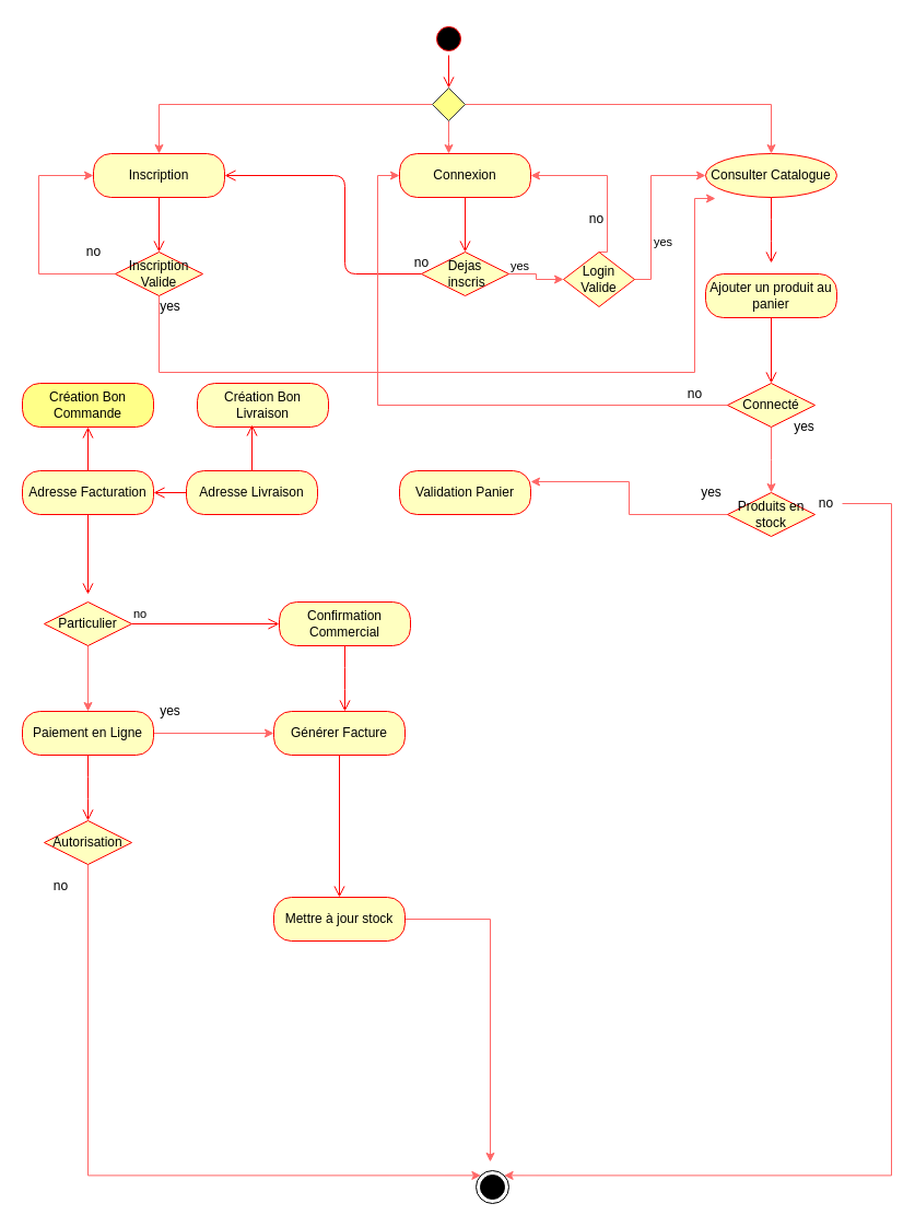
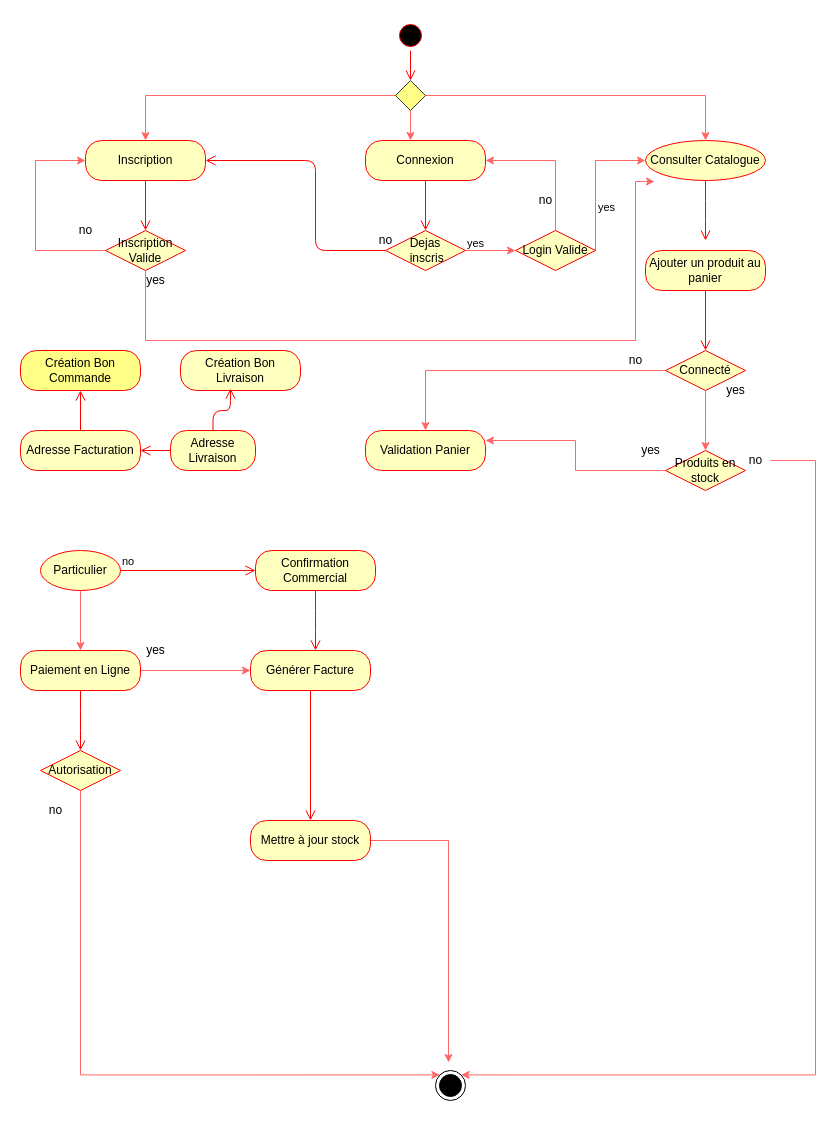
  <mxCell id="0" />
  <mxCell id="1" parent="0" />
  <mxCell id="2" value="" style="ellipse;html=1;shape=startState;fillColor=#000000;strokeColor=#ff0000;" vertex="1" parent="1"><mxGeometry x="395" width="30" height="30" as="geometry" y="20" /></mxCell>
  <mxCell id="3" value="" style="edgeStyle=orthogonalEdgeStyle;html=1;verticalAlign=bottom;endArrow=open;endSize=8;strokeColor=#ff0000;" edge="1" parent="1"><mxGeometry relative="1" as="geometry"><mxPoint x="385" y="150" as="targetPoint" /><mxPoint x="385" y="150" as="sourcePoint" /></mxGeometry></mxCell>
  <mxCell id="4" value="" style="edgeStyle=orthogonalEdgeStyle;html=1;verticalAlign=bottom;endArrow=open;endSize=8;strokeColor=#ff0000;entryX=0.5;entryY=0;entryDx=0;entryDy=0;" edge="1" parent="1" source="2" target="17"><mxGeometry relative="1" as="geometry"><mxPoint x="385" y="80" as="targetPoint" /><mxPoint x="385" y="50" as="sourcePoint" /></mxGeometry></mxCell>
  <mxCell id="5" value="" style="edgeStyle=orthogonalEdgeStyle;rounded=0;orthogonalLoop=1;jettySize=auto;html=1;strokeColor=#FF6666;" edge="1" parent="1" source="6" target="22"><mxGeometry relative="1" as="geometry" /></mxCell>
  <mxCell id="6" value="Dejas&lt;br&gt;&amp;nbsp;inscris" style="rhombus;whiteSpace=wrap;html=1;fillColor=#ffffc0;strokeColor=#ff0000;" vertex="1" parent="1"><mxGeometry x="385" y="230" width="80" height="40" as="geometry" /></mxCell>
  <mxCell id="7" value="yes" style="edgeStyle=orthogonalEdgeStyle;html=1;align=left;verticalAlign=top;endArrow=open;endSize=8;strokeColor=#ff0000;entryX=1;entryY=0.5;entryDx=0;entryDy=0;" edge="1" source="6" parent="1" target="12"><mxGeometry x="-1" y="-82" relative="1" as="geometry"><mxPoint x="295" y="150" as="targetPoint" /><Array as="points"><mxPoint x="315" y="250" /><mxPoint x="315" y="160" /></Array><mxPoint x="80" y="62" as="offset" /></mxGeometry></mxCell>
  <mxCell id="8" value="Connexion" style="rounded=1;whiteSpace=wrap;html=1;arcSize=40;fontColor=#000000;fillColor=#ffffc0;strokeColor=#ff0000;" vertex="1" parent="1"><mxGeometry x="365" y="140" width="120" height="40" as="geometry" /></mxCell>
  <mxCell id="9" value="" style="edgeStyle=orthogonalEdgeStyle;html=1;verticalAlign=bottom;endArrow=open;endSize=8;strokeColor=#ff0000;entryX=0.5;entryY=0;entryDx=0;entryDy=0;" edge="1" source="8" parent="1" target="6"><mxGeometry relative="1" as="geometry"><mxPoint x="425" y="210" as="targetPoint" /></mxGeometry></mxCell>
  <mxCell id="10" value="Consulter Catalogue" style="ellipse;whiteSpace=wrap;html=1;arcSize=40;fontColor=#000000;fillColor=#ffffc0;strokeColor=#ff0000;" vertex="1" parent="1"><mxGeometry x="645" y="140" width="120" height="40" as="geometry" /></mxCell>
  <mxCell id="11" value="" style="edgeStyle=orthogonalEdgeStyle;html=1;verticalAlign=bottom;endArrow=open;endSize=8;strokeColor=#ff0000;" edge="1" source="10" parent="1"><mxGeometry relative="1" as="geometry"><mxPoint x="705" y="240" as="targetPoint" /></mxGeometry></mxCell>
  <mxCell id="12" value="Inscription" style="rounded=1;whiteSpace=wrap;html=1;arcSize=40;fontColor=#000000;fillColor=#ffffc0;strokeColor=#ff0000;" vertex="1" parent="1"><mxGeometry x="85" y="140" width="120" height="40" as="geometry" /></mxCell>
  <mxCell id="13" value="" style="edgeStyle=orthogonalEdgeStyle;html=1;verticalAlign=bottom;endArrow=open;endSize=8;strokeColor=#ff0000;" edge="1" source="12" parent="1" target="26"><mxGeometry relative="1" as="geometry"><mxPoint x="145" y="250" as="targetPoint" /></mxGeometry></mxCell>
  <mxCell id="14" style="edgeStyle=orthogonalEdgeStyle;rounded=0;orthogonalLoop=1;jettySize=auto;html=1;entryX=0.5;entryY=0;entryDx=0;entryDy=0;strokeColor=#FF6666;" edge="1" parent="1" source="17" target="12"><mxGeometry relative="1" as="geometry" /></mxCell>
  <mxCell id="15" style="edgeStyle=orthogonalEdgeStyle;rounded=0;orthogonalLoop=1;jettySize=auto;html=1;entryX=0.5;entryY=0;entryDx=0;entryDy=0;strokeColor=#FF6666;" edge="1" parent="1" source="17" target="10"><mxGeometry relative="1" as="geometry" /></mxCell>
  <mxCell id="16" style="edgeStyle=orthogonalEdgeStyle;rounded=0;orthogonalLoop=1;jettySize=auto;html=1;strokeColor=#FF6666;" edge="1" parent="1" source="17"><mxGeometry relative="1" as="geometry"><mxPoint x="410" y="140" as="targetPoint" /></mxGeometry></mxCell>
  <mxCell id="17" value="" style="rhombus;fillColor=#ffff88;strokeColor=#36393d;" vertex="1" parent="1"><mxGeometry x="395" y="80" width="30" height="30" as="geometry" /></mxCell>
  <mxCell id="18" value="no" style="text;html=1;align=center;verticalAlign=middle;resizable=0;points=[];autosize=1;" vertex="1" parent="1"><mxGeometry x="370" y="230" width="30" height="20" as="geometry" /></mxCell>
  <mxCell id="19" style="edgeStyle=orthogonalEdgeStyle;rounded=0;orthogonalLoop=1;jettySize=auto;html=1;strokeColor=#FF6666;entryX=0;entryY=0.5;entryDx=0;entryDy=0;" edge="1" parent="1" source="22" target="10"><mxGeometry relative="1" as="geometry"><mxPoint x="615" y="160" as="targetPoint" /><Array as="points"><mxPoint x="595" y="160" /></Array></mxGeometry></mxCell>
  <mxCell id="20" value="yes" style="edgeLabel;html=1;align=center;verticalAlign=middle;resizable=0;points=[];" vertex="1" connectable="0" parent="19"><mxGeometry x="-0.371" y="-10" relative="1" as="geometry"><mxPoint as="offset" /></mxGeometry></mxCell>
  <mxCell id="21" style="edgeStyle=orthogonalEdgeStyle;rounded=0;orthogonalLoop=1;jettySize=auto;html=1;strokeColor=#FF6666;entryX=1;entryY=0.5;entryDx=0;entryDy=0;exitX=0.5;exitY=0;exitDx=0;exitDy=0;" edge="1" parent="1" source="22" target="8"><mxGeometry relative="1" as="geometry"><mxPoint x="555" y="150" as="targetPoint" /><Array as="points"><mxPoint x="555" y="160" /></Array></mxGeometry></mxCell>
- <mxCell id="22" value="Login Valide" style="rhombus;whiteSpace=wrap;html=1;fillColor=#ffffc0;strokeColor=#ff0000;" vertex="1" parent="1"><mxGeometry x="515" y="230" width="65" height="50" as="geometry" /></mxCell>
+ <mxCell id="22" value="Login Valide" style="rhombus;whiteSpace=wrap;html=1;fillColor=#ffffc0;strokeColor=#ff0000;" vertex="1" parent="1"><mxGeometry x="515" y="230" width="80" height="40" as="geometry" /></mxCell>
  <mxCell id="23" value="no" style="text;html=1;align=center;verticalAlign=middle;resizable=0;points=[];autosize=1;" vertex="1" parent="1"><mxGeometry x="530" y="190" width="30" height="20" as="geometry" /></mxCell>
  <mxCell id="24" style="edgeStyle=orthogonalEdgeStyle;rounded=0;orthogonalLoop=1;jettySize=auto;html=1;strokeColor=#FF6666;entryX=0.075;entryY=1.025;entryDx=0;entryDy=0;entryPerimeter=0;exitX=0.5;exitY=1;exitDx=0;exitDy=0;" edge="1" parent="1" source="26" target="10"><mxGeometry relative="1" as="geometry"><mxPoint x="145" y="340" as="targetPoint" /><Array as="points"><mxPoint x="145" y="340" /><mxPoint x="635" y="340" /><mxPoint x="635" y="181" /></Array></mxGeometry></mxCell>
  <mxCell id="25" style="edgeStyle=orthogonalEdgeStyle;rounded=0;orthogonalLoop=1;jettySize=auto;html=1;strokeColor=#FF6666;entryX=0;entryY=0.5;entryDx=0;entryDy=0;" edge="1" parent="1" source="26" target="12"><mxGeometry relative="1" as="geometry"><mxPoint x="35" y="160" as="targetPoint" /><Array as="points"><mxPoint x="35" y="250" /><mxPoint x="35" y="160" /></Array></mxGeometry></mxCell>
  <mxCell id="26" value="Inscription Valide" style="rhombus;whiteSpace=wrap;html=1;fillColor=#ffffc0;strokeColor=#ff0000;" vertex="1" parent="1"><mxGeometry x="105" y="230" width="80" height="40" as="geometry" /></mxCell>
  <mxCell id="27" value="yes" style="text;html=1;align=center;verticalAlign=middle;resizable=0;points=[];autosize=1;" vertex="1" parent="1"><mxGeometry x="140" y="270" width="30" height="20" as="geometry" /></mxCell>
  <mxCell id="28" value="no" style="text;html=1;align=center;verticalAlign=middle;resizable=0;points=[];autosize=1;" vertex="1" parent="1"><mxGeometry x="70" y="220" width="30" height="20" as="geometry" /></mxCell>
  <mxCell id="29" value="Ajouter un produit au panier" style="rounded=1;whiteSpace=wrap;html=1;arcSize=40;fontColor=#000000;fillColor=#ffffc0;strokeColor=#ff0000;" vertex="1" parent="1"><mxGeometry x="645" y="250" width="120" height="40" as="geometry" /></mxCell>
  <mxCell id="30" value="" style="edgeStyle=orthogonalEdgeStyle;html=1;verticalAlign=bottom;endArrow=open;endSize=8;strokeColor=#ff0000;" edge="1" source="29" parent="1" target="33"><mxGeometry relative="1" as="geometry"><mxPoint x="705" y="370" as="targetPoint" /></mxGeometry></mxCell>
- <mxCell id="31" style="edgeStyle=orthogonalEdgeStyle;rounded=0;orthogonalLoop=1;jettySize=auto;html=1;entryX=0;entryY=0.5;entryDx=0;entryDy=0;strokeColor=#FF6666;" edge="1" parent="1" source="33" target="8"><mxGeometry relative="1" as="geometry" /></mxCell>
+ <mxCell id="31" style="edgeStyle=orthogonalEdgeStyle;rounded=0;orthogonalLoop=1;jettySize=auto;html=1;strokeColor=#FF6666;" edge="1" parent="1" source="33" target="42"><mxGeometry relative="1" as="geometry" /></mxCell>
  <mxCell id="32" style="edgeStyle=orthogonalEdgeStyle;rounded=0;orthogonalLoop=1;jettySize=auto;html=1;strokeColor=#FF6666;" edge="1" parent="1" source="33"><mxGeometry relative="1" as="geometry"><mxPoint x="705" y="450" as="targetPoint" /></mxGeometry></mxCell>
  <mxCell id="33" value="Connecté" style="rhombus;whiteSpace=wrap;html=1;fillColor=#ffffc0;strokeColor=#ff0000;" vertex="1" parent="1"><mxGeometry x="665" y="350" width="80" height="40" as="geometry" /></mxCell>
  <mxCell id="34" value="no" style="text;html=1;align=center;verticalAlign=middle;resizable=0;points=[];autosize=1;" vertex="1" parent="1"><mxGeometry x="620" y="350" width="30" height="20" as="geometry" /></mxCell>
  <mxCell id="35" value="yes" style="text;html=1;align=center;verticalAlign=middle;resizable=0;points=[];autosize=1;" vertex="1" parent="1"><mxGeometry x="720" y="380" width="30" height="20" as="geometry" /></mxCell>
  <mxCell id="36" style="edgeStyle=orthogonalEdgeStyle;rounded=0;orthogonalLoop=1;jettySize=auto;html=1;entryX=1;entryY=0.25;entryDx=0;entryDy=0;strokeColor=#FF6666;" edge="1" parent="1" source="37" target="42"><mxGeometry relative="1" as="geometry" /></mxCell>
  <mxCell id="37" value="Produits en stock" style="rhombus;whiteSpace=wrap;html=1;fillColor=#ffffc0;strokeColor=#ff0000;" vertex="1" parent="1"><mxGeometry x="665" y="450" width="80" height="40" as="geometry" /></mxCell>
  <mxCell id="38" value="" style="ellipse;html=1;shape=endState;fillColor=#000000;strokeColor=#000000;" vertex="1" parent="1"><mxGeometry x="435" y="1070" width="30" height="30" as="geometry" /></mxCell>
  <mxCell id="39" style="edgeStyle=orthogonalEdgeStyle;rounded=0;orthogonalLoop=1;jettySize=auto;html=1;strokeColor=#FF6666;entryX=1;entryY=0;entryDx=0;entryDy=0;" edge="1" parent="1" source="40" target="38"><mxGeometry relative="1" as="geometry"><mxPoint x="805" y="1070" as="targetPoint" /><Array as="points"><mxPoint x="815" y="460" /><mxPoint x="815" y="1074" /></Array></mxGeometry></mxCell>
  <mxCell id="40" value="no" style="text;html=1;align=center;verticalAlign=middle;resizable=0;points=[];autosize=1;" vertex="1" parent="1"><mxGeometry x="740" y="450" width="30" height="20" as="geometry" /></mxCell>
  <mxCell id="41" value="yes" style="text;html=1;align=center;verticalAlign=middle;resizable=0;points=[];autosize=1;" vertex="1" parent="1"><mxGeometry x="635" y="440" width="30" height="20" as="geometry" /></mxCell>
  <mxCell id="42" value="Validation Panier" style="rounded=1;whiteSpace=wrap;html=1;arcSize=40;fontColor=#000000;fillColor=#ffffc0;strokeColor=#ff0000;" vertex="1" parent="1"><mxGeometry x="365" y="430" width="120" height="40" as="geometry" /></mxCell>
- <mxCell id="43" value="Adresse Livraison" style="rounded=1;whiteSpace=wrap;html=1;arcSize=40;fontColor=#000000;fillColor=#ffffc0;strokeColor=#ff0000;" vertex="1" parent="1"><mxGeometry x="170" y="430" width="120" height="40" as="geometry" /></mxCell>
+ <mxCell id="43" value="Adresse Livraison" style="rounded=1;whiteSpace=wrap;html=1;arcSize=40;fontColor=#000000;fillColor=#ffffc0;strokeColor=#ff0000;" vertex="1" parent="1"><mxGeometry x="170" y="430" width="85" height="40" as="geometry" /></mxCell>
  <mxCell id="44" value="" style="edgeStyle=orthogonalEdgeStyle;html=1;verticalAlign=bottom;endArrow=open;endSize=8;strokeColor=#ff0000;entryX=1;entryY=0.5;entryDx=0;entryDy=0;" edge="1" source="43" parent="1" target="45"><mxGeometry relative="1" as="geometry"><mxPoint x="230" y="530" as="targetPoint" /></mxGeometry></mxCell>
  <mxCell id="45" value="Adresse Facturation" style="rounded=1;whiteSpace=wrap;html=1;arcSize=40;fontColor=#000000;fillColor=#ffffc0;strokeColor=#ff0000;" vertex="1" parent="1"><mxGeometry x="20" y="430" width="120" height="40" as="geometry" /></mxCell>
- <mxCell id="46" value="" style="edgeStyle=orthogonalEdgeStyle;html=1;verticalAlign=bottom;endArrow=open;endSize=8;strokeColor=#ff0000;entryX=0.5;entryY=-0.175;entryDx=0;entryDy=0;entryPerimeter=0;" edge="1" source="45" parent="1" target="48"><mxGeometry relative="1" as="geometry"><mxPoint x="80" y="530" as="targetPoint" /></mxGeometry></mxCell>
  <mxCell id="47" style="edgeStyle=orthogonalEdgeStyle;rounded=0;orthogonalLoop=1;jettySize=auto;html=1;entryX=0.5;entryY=0;entryDx=0;entryDy=0;strokeColor=#FF6666;" edge="1" parent="1" source="48" target="53"><mxGeometry relative="1" as="geometry" /></mxCell>
- <mxCell id="48" value="Particulier" style="rhombus;whiteSpace=wrap;html=1;fillColor=#ffffc0;strokeColor=#ff0000;" vertex="1" parent="1"><mxGeometry x="40" y="550" width="80" height="40" as="geometry" /></mxCell>
+ <mxCell id="48" value="Particulier" style="ellipse;whiteSpace=wrap;html=1;fillColor=#ffffc0;strokeColor=#ff0000;" vertex="1" parent="1"><mxGeometry x="40" y="550" width="80" height="40" as="geometry" /></mxCell>
  <mxCell id="49" value="no" style="edgeStyle=orthogonalEdgeStyle;html=1;align=left;verticalAlign=bottom;endArrow=open;endSize=8;strokeColor=#ff0000;" edge="1" source="48" parent="1"><mxGeometry x="-1" relative="1" as="geometry"><mxPoint x="255" y="570" as="targetPoint" /></mxGeometry></mxCell>
  <mxCell id="50" value="Confirmation Commercial" style="rounded=1;whiteSpace=wrap;html=1;arcSize=40;fontColor=#000000;fillColor=#ffffc0;strokeColor=#ff0000;" vertex="1" parent="1"><mxGeometry x="255" y="550" width="120" height="40" as="geometry" /></mxCell>
  <mxCell id="51" value="" style="edgeStyle=orthogonalEdgeStyle;html=1;verticalAlign=bottom;endArrow=open;endSize=8;strokeColor=#ff0000;" edge="1" source="50" parent="1"><mxGeometry relative="1" as="geometry"><mxPoint x="315" y="650" as="targetPoint" /></mxGeometry></mxCell>
  <mxCell id="52" style="edgeStyle=orthogonalEdgeStyle;rounded=0;orthogonalLoop=1;jettySize=auto;html=1;entryX=0;entryY=0.5;entryDx=0;entryDy=0;strokeColor=#FF6666;" edge="1" parent="1" source="53" target="58"><mxGeometry relative="1" as="geometry" /></mxCell>
  <mxCell id="53" value="Paiement en Ligne" style="rounded=1;whiteSpace=wrap;html=1;arcSize=40;fontColor=#000000;fillColor=#ffffc0;strokeColor=#ff0000;" vertex="1" parent="1"><mxGeometry x="20" y="650" width="120" height="40" as="geometry" /></mxCell>
  <mxCell id="54" value="" style="edgeStyle=orthogonalEdgeStyle;html=1;verticalAlign=bottom;endArrow=open;endSize=8;strokeColor=#ff0000;" edge="1" source="53" parent="1"><mxGeometry relative="1" as="geometry"><mxPoint x="80" y="750" as="targetPoint" /></mxGeometry></mxCell>
  <mxCell id="55" style="edgeStyle=orthogonalEdgeStyle;rounded=0;orthogonalLoop=1;jettySize=auto;html=1;strokeColor=#FF6666;entryX=0;entryY=0;entryDx=0;entryDy=0;exitX=0.5;exitY=1;exitDx=0;exitDy=0;" edge="1" parent="1" source="56" target="38"><mxGeometry relative="1" as="geometry"><mxPoint x="80" y="1070" as="targetPoint" /><Array as="points"><mxPoint x="80" y="1074" /></Array></mxGeometry></mxCell>
  <mxCell id="56" value="Autorisation" style="rhombus;whiteSpace=wrap;html=1;fillColor=#ffffc0;strokeColor=#ff0000;" vertex="1" parent="1"><mxGeometry x="40" y="750" width="80" height="40" as="geometry" /></mxCell>
  <mxCell id="57" value="no" style="text;html=1;align=center;verticalAlign=middle;resizable=0;points=[];autosize=1;" vertex="1" parent="1"><mxGeometry x="40" y="800" width="30" height="20" as="geometry" /></mxCell>
  <mxCell id="58" value="Générer Facture" style="rounded=1;whiteSpace=wrap;html=1;arcSize=40;fontColor=#000000;fillColor=#ffffc0;strokeColor=#ff0000;" vertex="1" parent="1"><mxGeometry x="250" y="650" width="120" height="40" as="geometry" /></mxCell>
  <mxCell id="59" value="" style="edgeStyle=orthogonalEdgeStyle;html=1;verticalAlign=bottom;endArrow=open;endSize=8;strokeColor=#ff0000;" edge="1" source="58" parent="1" target="66"><mxGeometry relative="1" as="geometry"><mxPoint x="310" y="840" as="targetPoint" /></mxGeometry></mxCell>
  <mxCell id="60" value="Création Bon Commande" style="rounded=1;whiteSpace=wrap;html=1;arcSize=40;fontColor=#000000;fillColor=#ffff88;strokeColor=#ff0000;" vertex="1" parent="1"><mxGeometry x="20" y="350" width="120" height="40" as="geometry" /></mxCell>
  <mxCell id="61" value="Création Bon Livraison" style="rounded=1;whiteSpace=wrap;html=1;arcSize=40;fontColor=#000000;fillColor=#ffffc0;strokeColor=#ff0000;" vertex="1" parent="1"><mxGeometry x="180" y="350" width="120" height="40" as="geometry" /></mxCell>
  <mxCell id="62" value="" style="edgeStyle=orthogonalEdgeStyle;html=1;verticalAlign=bottom;endArrow=open;endSize=8;strokeColor=#ff0000;exitX=0.5;exitY=0;exitDx=0;exitDy=0;" edge="1" parent="1" source="45" target="60"><mxGeometry relative="1" as="geometry"><mxPoint x="325" y="660" as="targetPoint" /><mxPoint x="325" y="600" as="sourcePoint" /></mxGeometry></mxCell>
  <mxCell id="63" value="" style="edgeStyle=orthogonalEdgeStyle;html=1;verticalAlign=bottom;endArrow=open;endSize=8;strokeColor=#ff0000;exitX=0.5;exitY=0;exitDx=0;exitDy=0;entryX=0.417;entryY=0.95;entryDx=0;entryDy=0;entryPerimeter=0;" edge="1" parent="1" source="43" target="61"><mxGeometry relative="1" as="geometry"><mxPoint x="335" y="670" as="targetPoint" /><mxPoint x="335" y="610" as="sourcePoint" /></mxGeometry></mxCell>
  <mxCell id="64" value="yes" style="text;html=1;align=center;verticalAlign=middle;resizable=0;points=[];autosize=1;" vertex="1" parent="1"><mxGeometry x="140" y="640" width="30" height="20" as="geometry" /></mxCell>
  <mxCell id="65" style="edgeStyle=orthogonalEdgeStyle;rounded=0;orthogonalLoop=1;jettySize=auto;html=1;entryX=0.433;entryY=-0.267;entryDx=0;entryDy=0;entryPerimeter=0;strokeColor=#FF6666;" edge="1" parent="1" source="66" target="38"><mxGeometry relative="1" as="geometry" /></mxCell>
  <mxCell id="66" value="Mettre à jour stock" style="rounded=1;whiteSpace=wrap;html=1;arcSize=40;fontColor=#000000;fillColor=#ffffc0;strokeColor=#ff0000;" vertex="1" parent="1"><mxGeometry x="250" y="820" width="120" height="40" as="geometry" /></mxCell>
